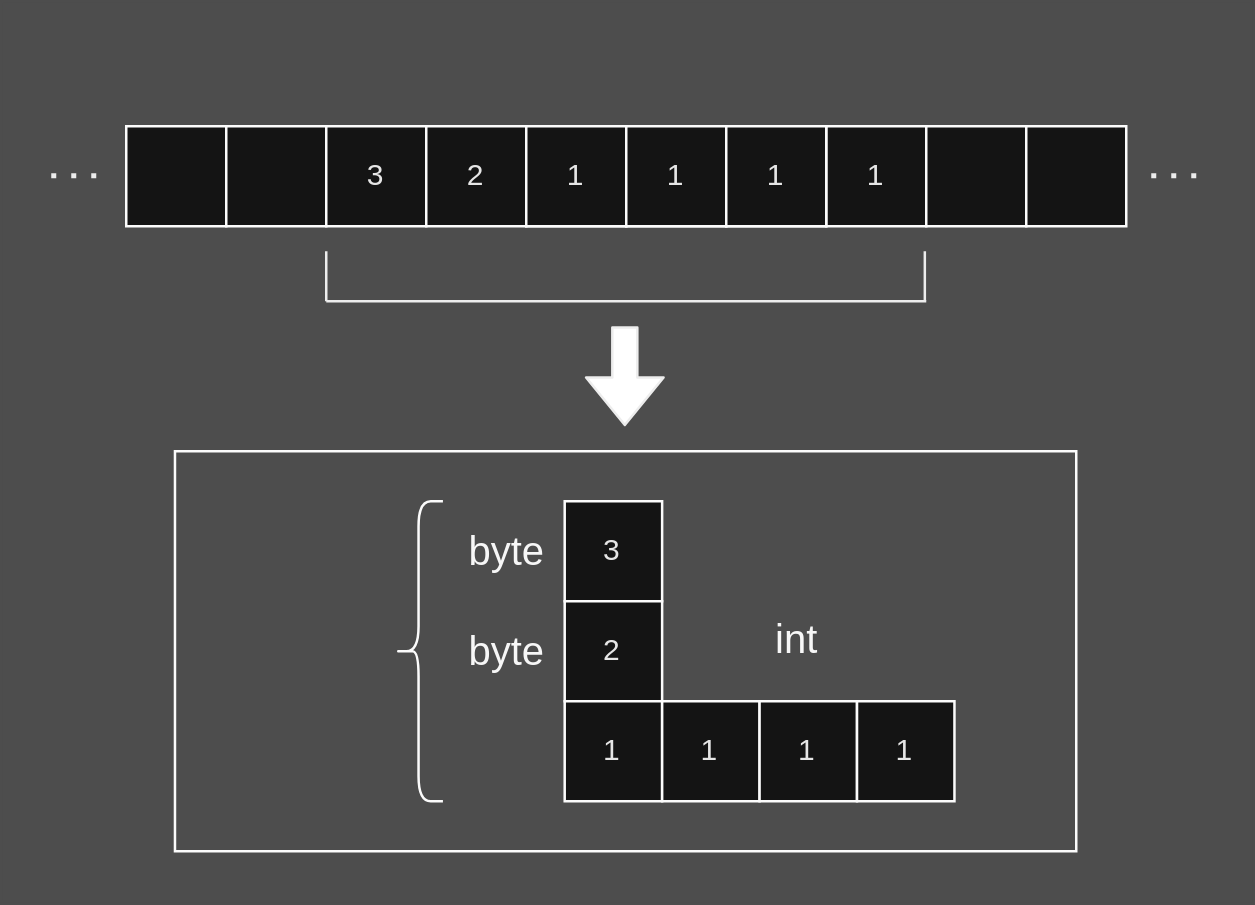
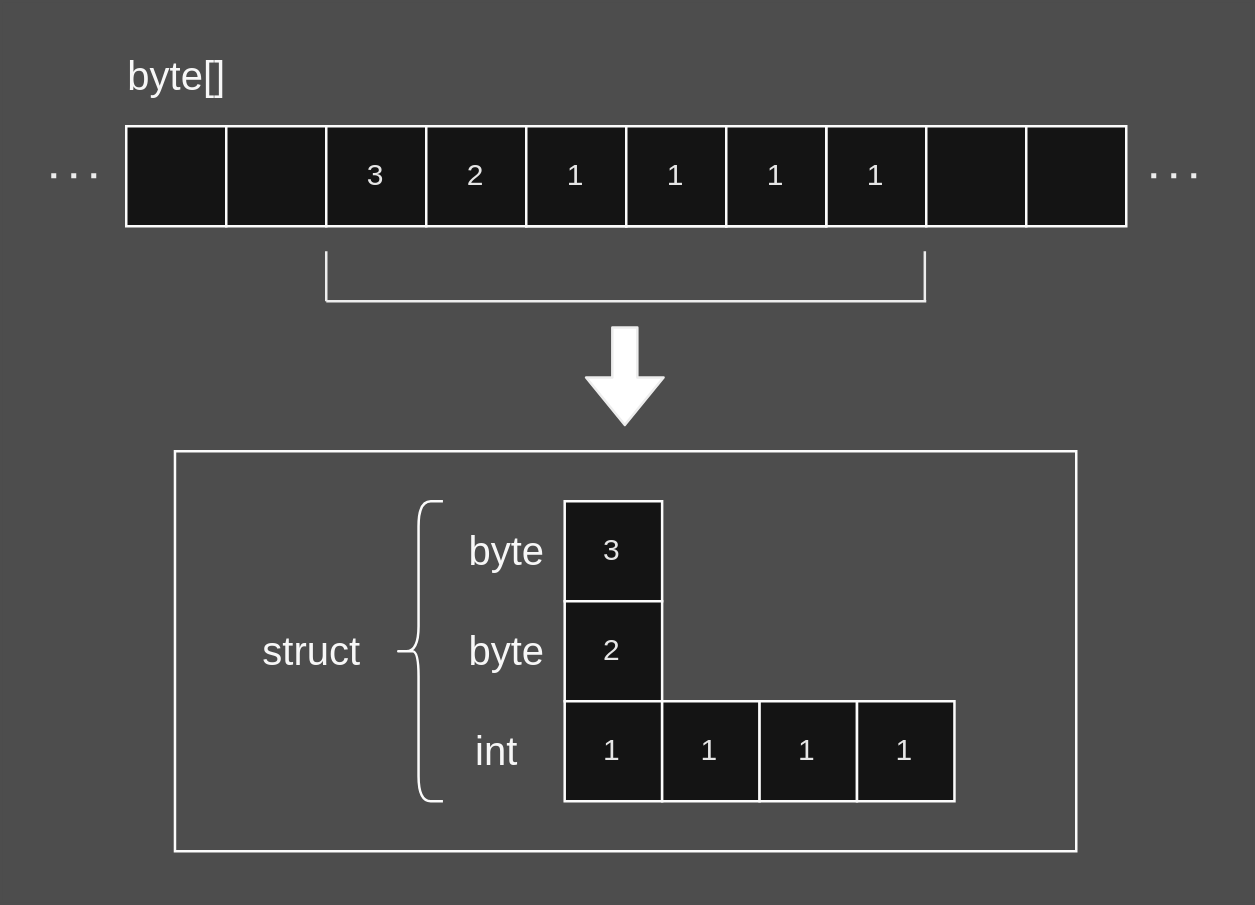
  <mxCell id="0" />
  <mxCell id="1" parent="0" />
  <mxCell id="2" value="" style="rounded=0;whiteSpace=wrap;html=1;fillColor=#141414;fontColor=#E6E6E6;strokeColor=#FCFCFC;" vertex="1" parent="1"><mxGeometry x="50" y="50" width="40" height="40" as="geometry" /></mxCell>
  <mxCell id="3" value="" style="rounded=0;whiteSpace=wrap;html=1;fillColor=#141414;fontColor=#E6E6E6;strokeColor=#FCFCFC;" vertex="1" parent="1"><mxGeometry x="90" y="50" width="40" height="40" as="geometry" /></mxCell>
  <mxCell id="4" value="3" style="rounded=0;whiteSpace=wrap;html=1;fillColor=#141414;fontColor=#E6E6E6;strokeColor=#FCFCFC;" vertex="1" parent="1"><mxGeometry x="130" y="50" width="40" height="40" as="geometry" /></mxCell>
  <mxCell id="5" value="2" style="rounded=0;whiteSpace=wrap;html=1;fillColor=#141414;fontColor=#E6E6E6;strokeColor=#FCFCFC;" vertex="1" parent="1"><mxGeometry x="170" y="50" width="40" height="40" as="geometry" /></mxCell>
  <mxCell id="6" value="1" style="rounded=0;whiteSpace=wrap;html=1;fillColor=#141414;fontColor=#E6E6E6;strokeColor=#FCFCFC;" vertex="1" parent="1"><mxGeometry x="210" y="50" width="40" height="40" as="geometry" /></mxCell>
  <mxCell id="7" value="1" style="rounded=0;whiteSpace=wrap;html=1;fillColor=#141414;fontColor=#E6E6E6;strokeColor=#FCFCFC;" vertex="1" parent="1"><mxGeometry x="250" y="50" width="40" height="40" as="geometry" /></mxCell>
  <mxCell id="8" value="1" style="rounded=0;whiteSpace=wrap;html=1;fillColor=#141414;fontColor=#E6E6E6;strokeColor=#FCFCFC;" vertex="1" parent="1"><mxGeometry x="290" y="50" width="40" height="40" as="geometry" /></mxCell>
  <mxCell id="9" value="1" style="rounded=0;whiteSpace=wrap;html=1;fillColor=#141414;fontColor=#E6E6E6;strokeColor=#FCFCFC;" vertex="1" parent="1"><mxGeometry x="330" y="50" width="40" height="40" as="geometry" /></mxCell>
  <mxCell id="10" value="" style="endArrow=none;dashed=1;html=1;dashPattern=1 3;strokeWidth=2;fontColor=#F7F7F7;strokeColor=#EDEDED;" edge="1" parent="1"><mxGeometry width="50" height="50" relative="1" as="geometry"><mxPoint x="20" y="69.83" as="sourcePoint" /><mxPoint x="40" y="69.83" as="targetPoint" /></mxGeometry></mxCell>
  <mxCell id="11" value="" style="endArrow=none;dashed=1;html=1;dashPattern=1 3;strokeWidth=2;fontColor=#F7F7F7;strokeColor=#EDEDED;" edge="1" parent="1"><mxGeometry width="50" height="50" relative="1" as="geometry"><mxPoint x="460" y="69.76" as="sourcePoint" /><mxPoint x="480" y="69.76" as="targetPoint" /></mxGeometry></mxCell>
  <mxCell id="12" value="" style="rounded=0;whiteSpace=wrap;html=1;fillColor=#141414;fontColor=#E6E6E6;strokeColor=#FCFCFC;" vertex="1" parent="1"><mxGeometry x="370" y="50" width="40" height="40" as="geometry" /></mxCell>
  <mxCell id="13" value="" style="rounded=0;whiteSpace=wrap;html=1;fillColor=#141414;fontColor=#E6E6E6;strokeColor=#FCFCFC;" vertex="1" parent="1"><mxGeometry x="410" y="50" width="40" height="40" as="geometry" /></mxCell>
+ <mxCell id="14" value="byte[]" style="text;html=1;align=center;verticalAlign=middle;resizable=0;points=[];autosize=1;strokeColor=none;fillColor=none;fontSize=16;fontColor=#F7F7F7;" vertex="1" parent="1"><mxGeometry x="45" y="20" width="50" height="20" as="geometry" /></mxCell>
  <mxCell id="15" value="" style="endArrow=none;html=1;fontSize=16;fontColor=#F7F7F7;strokeColor=#EDEDED;" edge="1" parent="1"><mxGeometry width="50" height="50" relative="1" as="geometry"><mxPoint x="130" y="120" as="sourcePoint" /><mxPoint x="130" y="100" as="targetPoint" /></mxGeometry></mxCell>
  <mxCell id="16" value="" style="endArrow=none;html=1;fontSize=16;fontColor=#F7F7F7;strokeColor=#EDEDED;" edge="1" parent="1"><mxGeometry width="50" height="50" relative="1" as="geometry"><mxPoint x="369.43" y="120" as="sourcePoint" /><mxPoint x="369.43" y="100" as="targetPoint" /></mxGeometry></mxCell>
  <mxCell id="17" value="" style="endArrow=none;html=1;fontSize=16;fontColor=#F7F7F7;strokeColor=#EDEDED;" edge="1" parent="1"><mxGeometry width="50" height="50" relative="1" as="geometry"><mxPoint x="370" y="120" as="sourcePoint" /><mxPoint x="130" y="120" as="targetPoint" /></mxGeometry></mxCell>
  <mxCell id="18" value="" style="shape=flexArrow;endArrow=classic;html=1;fontSize=16;fontColor=#F7F7F7;strokeColor=#EDEDED;fillColor=default;" edge="1" parent="1"><mxGeometry width="50" height="50" relative="1" as="geometry"><mxPoint x="249.43" y="130" as="sourcePoint" /><mxPoint x="249.43" y="170" as="targetPoint" /></mxGeometry></mxCell>
  <mxCell id="19" value="1" style="rounded=0;whiteSpace=wrap;html=1;fillColor=#141414;fontColor=#E6E6E6;strokeColor=#FCFCFC;" vertex="1" parent="1"><mxGeometry x="210" y="50" width="40" height="40" as="geometry" /></mxCell>
  <mxCell id="20" value="1" style="rounded=0;whiteSpace=wrap;html=1;fillColor=#141414;fontColor=#E6E6E6;strokeColor=#FCFCFC;" vertex="1" parent="1"><mxGeometry x="250" y="50" width="40" height="40" as="geometry" /></mxCell>
  <mxCell id="21" value="1" style="rounded=0;whiteSpace=wrap;html=1;fillColor=#141414;fontColor=#E6E6E6;strokeColor=#FCFCFC;" vertex="1" parent="1"><mxGeometry x="290" y="50" width="40" height="40" as="geometry" /></mxCell>
  <mxCell id="22" value="" style="group" vertex="1" connectable="0" parent="1"><mxGeometry x="50" y="180" width="380" height="160" as="geometry" /></mxCell>
  <mxCell id="23" value="g" style="rounded=0;whiteSpace=wrap;html=1;fontSize=16;fontColor=#F7F7F7;strokeColor=#FCFCFC;fillColor=none;" vertex="1" parent="22"><mxGeometry x="19.487" width="360.513" height="160" as="geometry" /></mxCell>
+ <mxCell id="24" value="struct" style="text;html=1;align=center;verticalAlign=middle;resizable=0;points=[];autosize=1;strokeColor=none;fillColor=none;fontSize=16;fontColor=#F7F7F7;" vertex="1" parent="22"><mxGeometry x="48.718" y="70" width="50" height="20" as="geometry" /></mxCell>
  <mxCell id="25" value="" style="shape=curlyBracket;whiteSpace=wrap;html=1;rounded=1;fontSize=16;fontColor=#F7F7F7;strokeColor=#FCFCFC;fillColor=#141414;" vertex="1" parent="22"><mxGeometry x="107.179" y="20" width="19.487" height="120" as="geometry" /></mxCell>
  <mxCell id="26" value="byte" style="text;html=1;align=center;verticalAlign=middle;resizable=0;points=[];autosize=1;strokeColor=none;fillColor=none;fontSize=16;fontColor=#F7F7F7;" vertex="1" parent="22"><mxGeometry x="126.667" y="30" width="50" height="20" as="geometry" /></mxCell>
  <mxCell id="27" value="byte" style="text;html=1;align=center;verticalAlign=middle;resizable=0;points=[];autosize=1;strokeColor=none;fillColor=none;fontSize=16;fontColor=#F7F7F7;" vertex="1" parent="22"><mxGeometry x="126.667" y="70" width="50" height="20" as="geometry" /></mxCell>
  <mxCell id="28" value="3" style="rounded=0;whiteSpace=wrap;html=1;fillColor=#141414;fontColor=#E6E6E6;strokeColor=#FCFCFC;" vertex="1" parent="22"><mxGeometry x="175.385" y="20" width="38.974" height="40" as="geometry" /></mxCell>
  <mxCell id="29" value="2" style="rounded=0;whiteSpace=wrap;html=1;fillColor=#141414;fontColor=#E6E6E6;strokeColor=#FCFCFC;" vertex="1" parent="22"><mxGeometry x="175.385" y="60" width="38.974" height="40" as="geometry" /></mxCell>
  <mxCell id="30" value="1" style="rounded=0;whiteSpace=wrap;html=1;fillColor=#141414;fontColor=#E6E6E6;strokeColor=#FCFCFC;" vertex="1" parent="22"><mxGeometry x="175.385" y="100" width="38.974" height="40" as="geometry" /></mxCell>
  <mxCell id="31" value="1" style="rounded=0;whiteSpace=wrap;html=1;fillColor=#141414;fontColor=#E6E6E6;strokeColor=#FCFCFC;" vertex="1" parent="22"><mxGeometry x="214.359" y="100" width="38.974" height="40" as="geometry" /></mxCell>
  <mxCell id="32" value="1" style="rounded=0;whiteSpace=wrap;html=1;fillColor=#141414;fontColor=#E6E6E6;strokeColor=#FCFCFC;" vertex="1" parent="22"><mxGeometry x="253.333" y="100" width="38.974" height="40" as="geometry" /></mxCell>
  <mxCell id="33" value="1" style="rounded=0;whiteSpace=wrap;html=1;fillColor=#141414;fontColor=#E6E6E6;strokeColor=#FCFCFC;" vertex="1" parent="22"><mxGeometry x="292.308" y="100" width="38.974" height="40" as="geometry" /></mxCell>
- <mxCell id="34" value="int" style="text;html=1;align=center;verticalAlign=middle;resizable=0;points=[];autosize=1;strokeColor=none;fillColor=none;fontSize=16;fontColor=#F7F7F7;" vertex="1" parent="22"><mxGeometry x="253.487" y="65" width="30" height="20" as="geometry" /></mxCell>
+ <mxCell id="34" value="int" style="text;html=1;align=center;verticalAlign=middle;resizable=0;points=[];autosize=1;strokeColor=none;fillColor=none;fontSize=16;fontColor=#F7F7F7;" vertex="1" parent="22"><mxGeometry x="133.487" y="110" width="30" height="20" as="geometry" /></mxCell>
